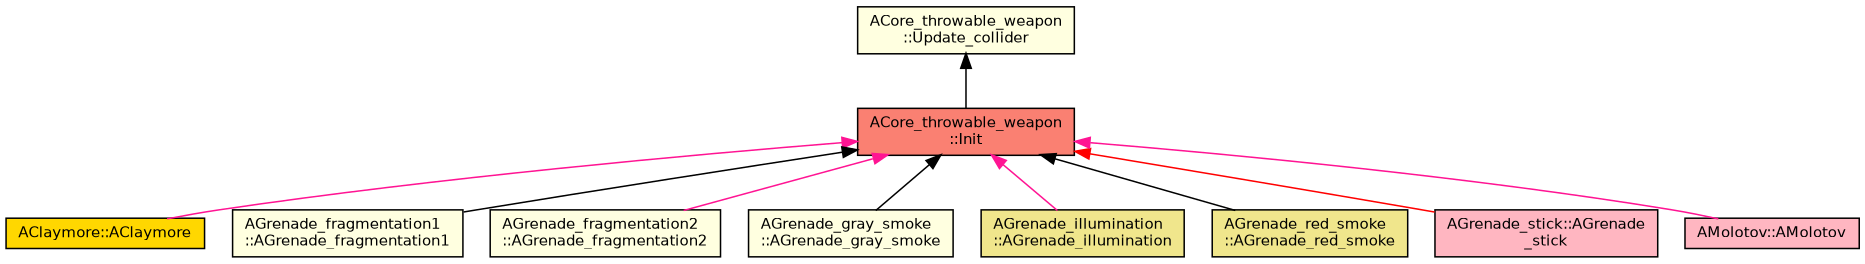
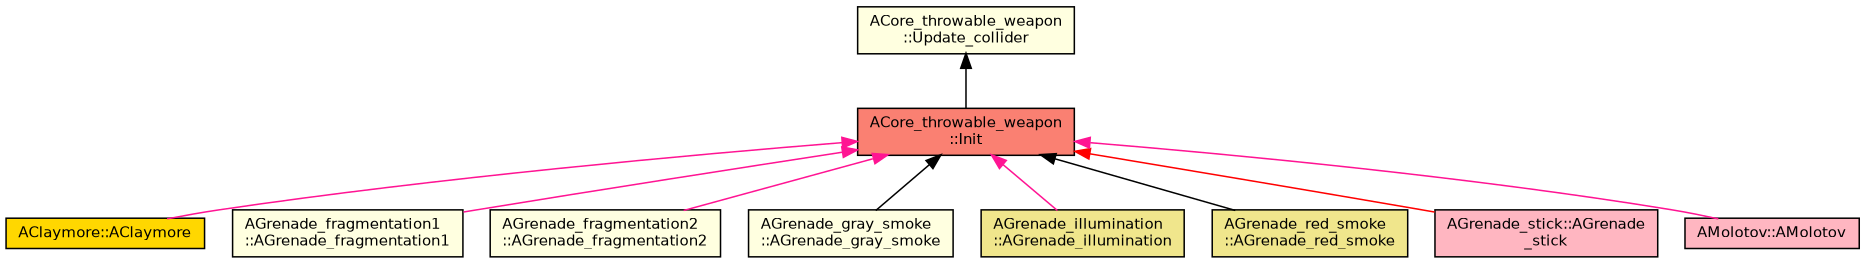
  digraph {
    rankdir=TB
    node [color=black fillcolor=lightyellow fontname=Helvetica fontsize=10 shape=record style=filled]
    edge [color=deeppink dir=back fontname=Helvetica fontsize=10 labelfontname=Helvetica labelfontsize=10 style=solid]
    n1 [fontcolor=black height=0.2 label="ACore_throwable_weapon\l::Update_collider" width=0.4]
    n2 [fillcolor=salmon height=0.2 label="ACore_throwable_weapon\l::Init" width=0.4]
    n3 [fillcolor=gold height=0.2 label="AClaymore::AClaymore" width=0.4]
    n4 [height=0.2 label="AGrenade_fragmentation1\l::AGrenade_fragmentation1" width=0.4]
    n5 [height=0.2 label="AGrenade_fragmentation2\l::AGrenade_fragmentation2" width=0.4]
    n6 [height=0.2 label="AGrenade_gray_smoke\l::AGrenade_gray_smoke" width=0.4]
    n7 [fillcolor=khaki height=0.2 label="AGrenade_illumination\l::AGrenade_illumination" width=0.4]
    n8 [fillcolor=khaki height=0.2 label="AGrenade_red_smoke\l::AGrenade_red_smoke" width=0.4]
    n9 [fillcolor=lightpink height=0.2 label="AGrenade_stick::AGrenade\l_stick" width=0.4]
    n10 [fillcolor=lightpink height=0.2 label="AMolotov::AMolotov" width=0.4]
    n1 -> n2 [color=black]
    n2 -> n3
-   n2 -> n4 [color=black]
+   n2 -> n4
    n2 -> n5
    n2 -> n6 [color=black]
    n2 -> n7
    n2 -> n8 [color=black]
    n2 -> n9 [color=red]
    n2 -> n10
  }
